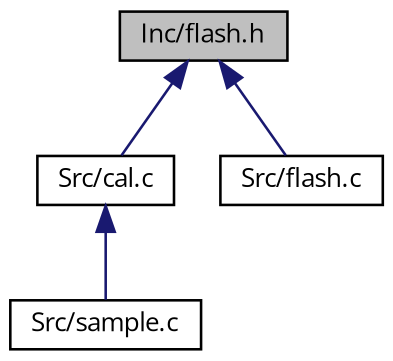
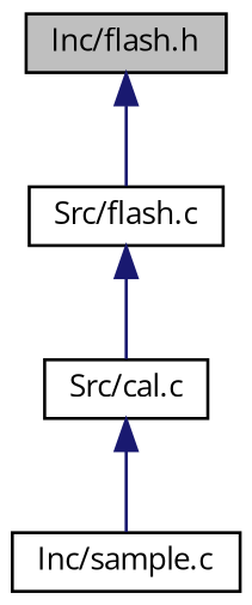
  digraph {
    fontname="Open Sans"
    node [color=black fillcolor=white fontname="Open Sans" fontsize=10 shape=record style=filled]
    edge [color=midnightblue dir=back fontname="Open Sans" fontsize=10 labelfontname=Helvetica labelfontsize=10 style=solid]
    n1 [fillcolor=grey75 fontcolor=black height=0.2 label="Inc/flash.h" width=0.4]
    n2 [height=0.2 label="Src/cal.c" width=0.4]
    n3 [height=0.2 label="Src/flash.c" width=0.4]
-   n4 [height=0.2 label="Src/sample.c" width=0.4]
-   n1 -> n2
+   n4 [height=0.2 label="Inc/sample.c" width=0.4]
+   n3 -> n2
    n1 -> n3
    n2 -> n4
  }
